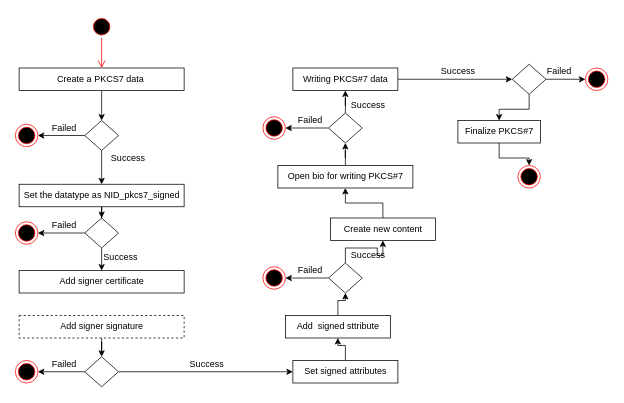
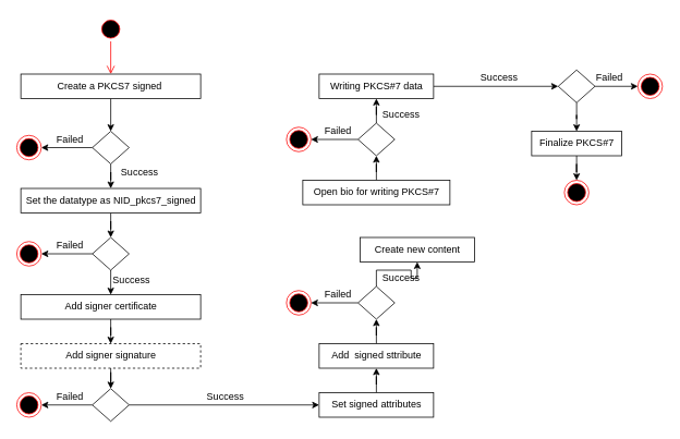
  <mxCell id="0" />
  <mxCell id="1" parent="0" />
  <mxCell id="2" value="" style="ellipse;html=1;shape=startState;fillColor=#000000;strokeColor=#ff0000;" vertex="1" parent="1"><mxGeometry x="120" y="20" width="30" height="30" as="geometry" /></mxCell>
  <mxCell id="3" value="" style="edgeStyle=orthogonalEdgeStyle;html=1;verticalAlign=bottom;endArrow=open;endSize=8;strokeColor=#ff0000;rounded=0;" edge="1" source="2" parent="1"><mxGeometry relative="1" as="geometry"><mxPoint x="135" y="90" as="targetPoint" /></mxGeometry></mxCell>
  <mxCell id="4" style="edgeStyle=orthogonalEdgeStyle;rounded=0;orthogonalLoop=1;jettySize=auto;html=1;entryX=0.5;entryY=0;entryDx=0;entryDy=0;" edge="1" parent="1" source="5" target="22"><mxGeometry relative="1" as="geometry" /></mxCell>
- <mxCell id="5" value="Create a PKCS7 data&amp;nbsp;" style="html=1;" vertex="1" parent="1"><mxGeometry x="25" y="90" width="220" height="30" as="geometry" /></mxCell>
+ <mxCell id="5" value="Create a PKCS7 signed&amp;nbsp;" style="html=1;" vertex="1" parent="1"><mxGeometry x="25" y="90" width="220" height="30" as="geometry" /></mxCell>
+ <mxCell id="6" style="edgeStyle=orthogonalEdgeStyle;rounded=0;orthogonalLoop=1;jettySize=auto;html=1;entryX=0.5;entryY=0;entryDx=0;entryDy=0;" edge="1" parent="1" source="7" target="27"><mxGeometry relative="1" as="geometry" /></mxCell>
  <mxCell id="7" value="Add signer certificate" style="html=1;" vertex="1" parent="1"><mxGeometry x="25" y="360" width="220" height="30" as="geometry" /></mxCell>
  <mxCell id="8" style="edgeStyle=orthogonalEdgeStyle;rounded=0;orthogonalLoop=1;jettySize=auto;html=1;" edge="1" parent="1" source="9" target="11"><mxGeometry relative="1" as="geometry" /></mxCell>
  <mxCell id="9" value="Set signed attributes" style="html=1;" vertex="1" parent="1"><mxGeometry x="390" y="480" width="140" height="30" as="geometry" /></mxCell>
  <mxCell id="10" style="edgeStyle=orthogonalEdgeStyle;rounded=0;orthogonalLoop=1;jettySize=auto;html=1;entryX=0.5;entryY=1;entryDx=0;entryDy=0;" edge="1" parent="1" source="11" target="33"><mxGeometry relative="1" as="geometry" /></mxCell>
- <mxCell id="11" value="Add&amp;nbsp; signed sttribute" style="html=1;" vertex="1" parent="1"><mxGeometry x="380" y="420" width="140" height="30" as="geometry" /></mxCell>
- <mxCell id="12" style="edgeStyle=orthogonalEdgeStyle;rounded=0;orthogonalLoop=1;jettySize=auto;html=1;entryX=0.5;entryY=1;entryDx=0;entryDy=0;" edge="1" parent="1" source="13" target="15"><mxGeometry relative="1" as="geometry" /></mxCell>
+ <mxCell id="11" value="Add&amp;nbsp; signed sttribute" style="html=1;" vertex="1" parent="1"><mxGeometry x="390" y="420" width="140" height="30" as="geometry" /></mxCell>
  <mxCell id="13" value="Create new content" style="html=1;" vertex="1" parent="1"><mxGeometry x="440" y="290" width="140" height="30" as="geometry" /></mxCell>
  <mxCell id="14" style="edgeStyle=orthogonalEdgeStyle;rounded=0;orthogonalLoop=1;jettySize=auto;html=1;" edge="1" parent="1" source="15" target="36"><mxGeometry relative="1" as="geometry" /></mxCell>
  <mxCell id="15" value="Open bio for writing PKCS#7" style="html=1;" vertex="1" parent="1"><mxGeometry x="370" y="220" width="180" height="30" as="geometry" /></mxCell>
  <mxCell id="16" style="edgeStyle=orthogonalEdgeStyle;rounded=0;orthogonalLoop=1;jettySize=auto;html=1;" edge="1" parent="1" source="17" target="42"><mxGeometry relative="1" as="geometry" /></mxCell>
- <mxCell id="17" value="Finalize PKCS#7" style="html=1;" vertex="1" parent="1"><mxGeometry x="610" y="160" width="110" height="30" as="geometry" /></mxCell>
+ <mxCell id="17" value="Finalize PKCS#7" style="html=1;" vertex="1" parent="1"><mxGeometry x="650" y="160" width="110" height="30" as="geometry" /></mxCell>
  <mxCell id="18" value="" style="edgeStyle=orthogonalEdgeStyle;rounded=0;orthogonalLoop=1;jettySize=auto;html=1;" edge="1" parent="1" source="19" target="25"><mxGeometry relative="1" as="geometry" /></mxCell>
- <mxCell id="19" value="Set the datatype as NID_pkcs7_signed" style="html=1;" vertex="1" parent="1"><mxGeometry x="25" y="245" width="220" height="30" as="geometry" /></mxCell>
+ <mxCell id="19" value="Set the datatype as NID_pkcs7_signed" style="html=1;" vertex="1" parent="1"><mxGeometry x="25" y="230" width="220" height="30" as="geometry" /></mxCell>
  <mxCell id="20" style="edgeStyle=orthogonalEdgeStyle;rounded=0;orthogonalLoop=1;jettySize=auto;html=1;entryX=0.5;entryY=0;entryDx=0;entryDy=0;" edge="1" parent="1" source="22" target="19"><mxGeometry relative="1" as="geometry" /></mxCell>
  <mxCell id="21" style="edgeStyle=orthogonalEdgeStyle;rounded=0;orthogonalLoop=1;jettySize=auto;html=1;entryX=1;entryY=0.5;entryDx=0;entryDy=0;" edge="1" parent="1" source="22" target="44"><mxGeometry relative="1" as="geometry" /></mxCell>
  <mxCell id="22" value="" style="rhombus;whiteSpace=wrap;html=1;" vertex="1" parent="1"><mxGeometry x="112.5" y="160" width="45" height="40" as="geometry" /></mxCell>
  <mxCell id="23" value="" style="edgeStyle=orthogonalEdgeStyle;rounded=0;orthogonalLoop=1;jettySize=auto;html=1;" edge="1" parent="1" source="25"><mxGeometry relative="1" as="geometry"><mxPoint x="135" y="360" as="targetPoint" /></mxGeometry></mxCell>
  <mxCell id="24" style="edgeStyle=orthogonalEdgeStyle;rounded=0;orthogonalLoop=1;jettySize=auto;html=1;" edge="1" parent="1" source="25" target="45"><mxGeometry relative="1" as="geometry" /></mxCell>
  <mxCell id="25" value="" style="rhombus;whiteSpace=wrap;html=1;" vertex="1" parent="1"><mxGeometry x="112.5" y="290" width="45" height="40" as="geometry" /></mxCell>
  <mxCell id="26" style="edgeStyle=orthogonalEdgeStyle;rounded=0;orthogonalLoop=1;jettySize=auto;html=1;entryX=0.5;entryY=0;entryDx=0;entryDy=0;" edge="1" parent="1" source="27" target="30"><mxGeometry relative="1" as="geometry" /></mxCell>
  <mxCell id="27" value="Add signer signature" style="html=1;dashed=1;" vertex="1" parent="1"><mxGeometry x="25" y="420" width="220" height="30" as="geometry" /></mxCell>
  <mxCell id="28" style="edgeStyle=orthogonalEdgeStyle;rounded=0;orthogonalLoop=1;jettySize=auto;html=1;" edge="1" parent="1" source="30" target="9"><mxGeometry relative="1" as="geometry" /></mxCell>
  <mxCell id="29" style="edgeStyle=orthogonalEdgeStyle;rounded=0;orthogonalLoop=1;jettySize=auto;html=1;" edge="1" parent="1" source="30" target="46"><mxGeometry relative="1" as="geometry" /></mxCell>
  <mxCell id="30" value="" style="rhombus;whiteSpace=wrap;html=1;" vertex="1" parent="1"><mxGeometry x="112.5" y="475" width="45" height="40" as="geometry" /></mxCell>
  <mxCell id="31" style="edgeStyle=orthogonalEdgeStyle;rounded=0;orthogonalLoop=1;jettySize=auto;html=1;" edge="1" parent="1" source="33" target="13"><mxGeometry relative="1" as="geometry" /></mxCell>
  <mxCell id="32" style="edgeStyle=orthogonalEdgeStyle;rounded=0;orthogonalLoop=1;jettySize=auto;html=1;entryX=1;entryY=0.5;entryDx=0;entryDy=0;" edge="1" parent="1" source="33" target="58"><mxGeometry relative="1" as="geometry" /></mxCell>
  <mxCell id="33" value="" style="rhombus;whiteSpace=wrap;html=1;" vertex="1" parent="1"><mxGeometry x="437.5" y="350" width="45" height="40" as="geometry" /></mxCell>
  <mxCell id="34" style="edgeStyle=orthogonalEdgeStyle;rounded=0;orthogonalLoop=1;jettySize=auto;html=1;" edge="1" parent="1" source="36" target="38"><mxGeometry relative="1" as="geometry" /></mxCell>
  <mxCell id="35" style="edgeStyle=orthogonalEdgeStyle;rounded=0;orthogonalLoop=1;jettySize=auto;html=1;entryX=1;entryY=0.5;entryDx=0;entryDy=0;" edge="1" parent="1" source="36" target="47"><mxGeometry relative="1" as="geometry" /></mxCell>
  <mxCell id="36" value="" style="rhombus;whiteSpace=wrap;html=1;" vertex="1" parent="1"><mxGeometry x="437.5" y="150" width="45" height="40" as="geometry" /></mxCell>
  <mxCell id="37" style="edgeStyle=orthogonalEdgeStyle;rounded=0;orthogonalLoop=1;jettySize=auto;html=1;entryX=0;entryY=0.5;entryDx=0;entryDy=0;" edge="1" parent="1" source="38" target="41"><mxGeometry relative="1" as="geometry" /></mxCell>
  <mxCell id="38" value="Writing PKCS#7 data" style="html=1;" vertex="1" parent="1"><mxGeometry x="390" y="90" width="140" height="30" as="geometry" /></mxCell>
  <mxCell id="39" style="edgeStyle=orthogonalEdgeStyle;rounded=0;orthogonalLoop=1;jettySize=auto;html=1;entryX=0.5;entryY=0;entryDx=0;entryDy=0;" edge="1" parent="1" source="41" target="17"><mxGeometry relative="1" as="geometry" /></mxCell>
  <mxCell id="40" style="edgeStyle=orthogonalEdgeStyle;rounded=0;orthogonalLoop=1;jettySize=auto;html=1;entryX=0;entryY=0.5;entryDx=0;entryDy=0;" edge="1" parent="1" source="41" target="43"><mxGeometry relative="1" as="geometry" /></mxCell>
  <mxCell id="41" value="" style="rhombus;whiteSpace=wrap;html=1;" vertex="1" parent="1"><mxGeometry x="682.5" y="85" width="45" height="40" as="geometry" /></mxCell>
  <mxCell id="42" value="" style="ellipse;html=1;shape=endState;fillColor=#000000;strokeColor=#ff0000;" vertex="1" parent="1"><mxGeometry x="690" y="220" width="30" height="30" as="geometry" /></mxCell>
  <mxCell id="43" value="" style="ellipse;html=1;shape=endState;fillColor=#000000;strokeColor=#ff0000;" vertex="1" parent="1"><mxGeometry x="780" y="90" width="30" height="30" as="geometry" /></mxCell>
  <mxCell id="44" value="" style="ellipse;html=1;shape=endState;fillColor=#000000;strokeColor=#ff0000;" vertex="1" parent="1"><mxGeometry x="20" y="165" width="30" height="30" as="geometry" /></mxCell>
  <mxCell id="45" value="" style="ellipse;html=1;shape=endState;fillColor=#000000;strokeColor=#ff0000;" vertex="1" parent="1"><mxGeometry x="20" y="295" width="30" height="30" as="geometry" /></mxCell>
  <mxCell id="46" value="" style="ellipse;html=1;shape=endState;fillColor=#000000;strokeColor=#ff0000;" vertex="1" parent="1"><mxGeometry x="20" y="480" width="30" height="30" as="geometry" /></mxCell>
  <mxCell id="47" value="" style="ellipse;html=1;shape=endState;fillColor=#000000;strokeColor=#ff0000;" vertex="1" parent="1"><mxGeometry x="350" y="155" width="30" height="30" as="geometry" /></mxCell>
  <mxCell id="48" value="Failed" style="text;html=1;align=center;verticalAlign=middle;resizable=0;points=[];autosize=1;strokeColor=none;fillColor=none;" vertex="1" parent="1"><mxGeometry x="60" y="160" width="50" height="20" as="geometry" /></mxCell>
  <mxCell id="49" value="Failed" style="text;html=1;align=center;verticalAlign=middle;resizable=0;points=[];autosize=1;strokeColor=none;fillColor=none;" vertex="1" parent="1"><mxGeometry x="60" y="290" width="50" height="20" as="geometry" /></mxCell>
  <mxCell id="50" value="Failed" style="text;html=1;align=center;verticalAlign=middle;resizable=0;points=[];autosize=1;strokeColor=none;fillColor=none;" vertex="1" parent="1"><mxGeometry x="60" y="475" width="50" height="20" as="geometry" /></mxCell>
  <mxCell id="51" value="Failed" style="text;html=1;align=center;verticalAlign=middle;resizable=0;points=[];autosize=1;strokeColor=none;fillColor=none;" vertex="1" parent="1"><mxGeometry x="387.5" y="150" width="50" height="20" as="geometry" /></mxCell>
  <mxCell id="52" value="Failed" style="text;html=1;align=center;verticalAlign=middle;resizable=0;points=[];autosize=1;strokeColor=none;fillColor=none;" vertex="1" parent="1"><mxGeometry x="720" y="85" width="50" height="20" as="geometry" /></mxCell>
  <mxCell id="53" value="Success" style="text;html=1;align=center;verticalAlign=middle;resizable=0;points=[];autosize=1;strokeColor=none;fillColor=none;" vertex="1" parent="1"><mxGeometry x="140" y="200" width="60" height="20" as="geometry" /></mxCell>
  <mxCell id="54" value="Success" style="text;html=1;align=center;verticalAlign=middle;resizable=0;points=[];autosize=1;strokeColor=none;fillColor=none;" vertex="1" parent="1"><mxGeometry x="130" y="333" width="60" height="20" as="geometry" /></mxCell>
  <mxCell id="55" value="Success" style="text;html=1;align=center;verticalAlign=middle;resizable=0;points=[];autosize=1;strokeColor=none;fillColor=none;" vertex="1" parent="1"><mxGeometry x="245" y="475" width="60" height="20" as="geometry" /></mxCell>
  <mxCell id="56" value="Success" style="text;html=1;align=center;verticalAlign=middle;resizable=0;points=[];autosize=1;strokeColor=none;fillColor=none;" vertex="1" parent="1"><mxGeometry x="460" y="130" width="60" height="20" as="geometry" /></mxCell>
  <mxCell id="57" value="Success" style="text;html=1;align=center;verticalAlign=middle;resizable=0;points=[];autosize=1;strokeColor=none;fillColor=none;" vertex="1" parent="1"><mxGeometry x="580" y="85" width="60" height="20" as="geometry" /></mxCell>
  <mxCell id="58" value="" style="ellipse;html=1;shape=endState;fillColor=#000000;strokeColor=#ff0000;" vertex="1" parent="1"><mxGeometry x="350" y="355" width="30" height="30" as="geometry" /></mxCell>
  <mxCell id="59" value="Failed" style="text;html=1;align=center;verticalAlign=middle;resizable=0;points=[];autosize=1;strokeColor=none;fillColor=none;" vertex="1" parent="1"><mxGeometry x="387.5" y="350" width="50" height="20" as="geometry" /></mxCell>
  <mxCell id="60" value="Success" style="text;html=1;align=center;verticalAlign=middle;resizable=0;points=[];autosize=1;strokeColor=none;fillColor=none;" vertex="1" parent="1"><mxGeometry x="460" y="330" width="60" height="20" as="geometry" /></mxCell>
